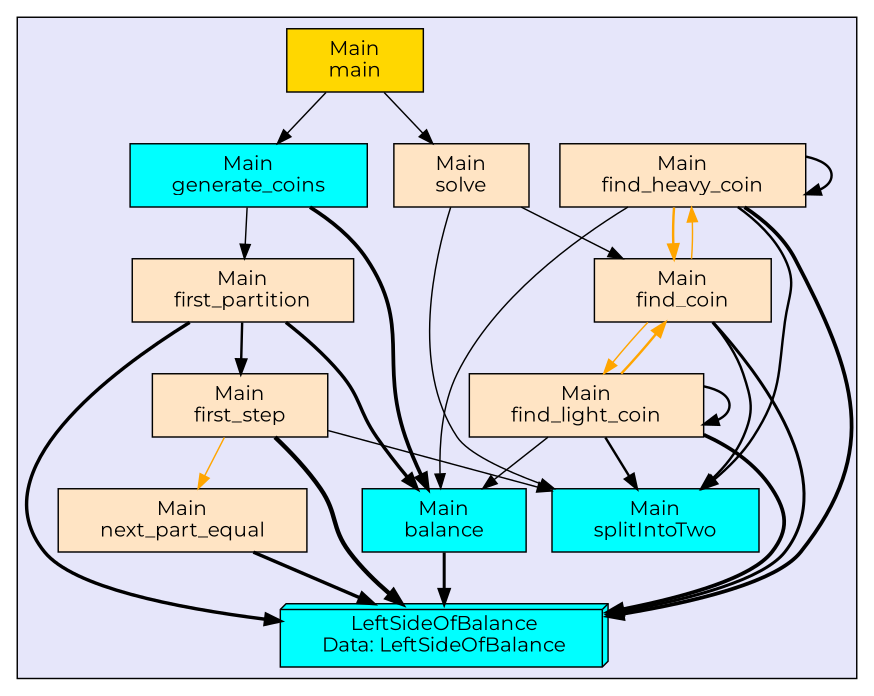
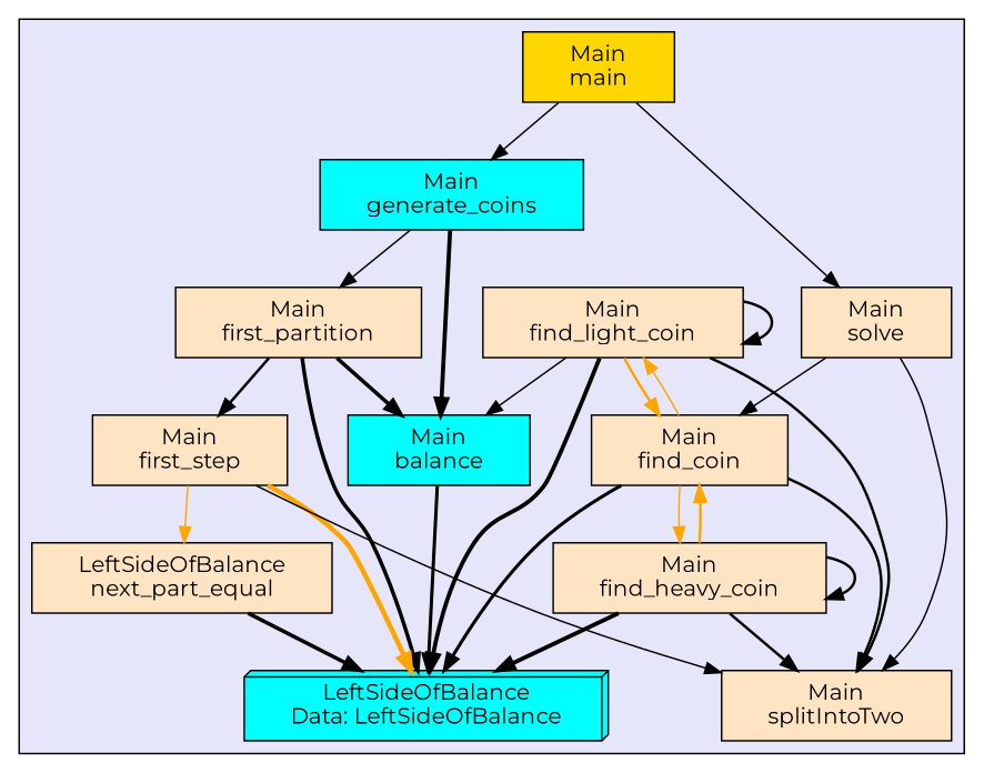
  digraph {
    fontname=Montserrat
    node [fillcolor=bisque fontname=Montserrat margin="0.4,0.1" shape=box style="filled,solid"]
    edge [color=black fontname=Montserrat penwidth=1]
    n1 [fillcolor=cyan label="LeftSideOfBalance\nData: LeftSideOfBalance" shape=box3d]
    n2 [fillcolor=cyan label="Main\nbalance"]
    n3 [label="Main\nfind_coin"]
    n4 [label="Main\nfind_heavy_coin"]
    n5 [label="Main\nfind_light_coin"]
    n6 [label="Main\nfirst_partition"]
    n7 [label="Main\nfirst_step"]
    n8 [fillcolor=cyan label="Main\ngenerate_coins"]
    n9 [fillcolor=gold label="Main\nmain"]
-   n10 [label="Main\nnext_part_equal"]
+   n10 [label="LeftSideOfBalance\nnext_part_equal"]
    n11 [label="Main\nsolve"]
-   n12 [fillcolor=cyan label="Main\nsplitIntoTwo"]
+   n12 [label="Main\nsplitIntoTwo"]
    subgraph cluster_1 {
      fillcolor=lavender
      style=filled
      n1
      n2
      n3
      n4
      n5
      n6
      n7
      n8
      n9
      n10
      n11
      n12
    }
    n2 -> n1 [penwidth=2.09861228866811]
    n3 -> n1 [penwidth=2.09861228866811]
    n3 -> n4 [color=orange]
    n3 -> n5 [color=orange]
    n3 -> n12 [penwidth=1.6931471805599454]
    n4 -> n1 [penwidth=2.6094379124341005]
-   n4 -> n2
    n4 -> n3 [color=orange penwidth=1.6931471805599454]
    n4 -> n4 [penwidth=1.6931471805599454]
    n4 -> n12 [penwidth=1.6931471805599454]
    n5 -> n1 [penwidth=2.6094379124341005]
    n5 -> n2
    n5 -> n3 [color=orange penwidth=1.6931471805599454]
    n5 -> n5 [penwidth=1.6931471805599454]
    n5 -> n12 [penwidth=1.6931471805599454]
    n6 -> n1 [penwidth=2.386294361119891]
    n6 -> n2 [penwidth=2.386294361119891]
    n6 -> n7 [penwidth=1.6931471805599454]
-   n7 -> n1 [penwidth=3.0794415416798357]
+   n7 -> n1 [color=orange penwidth=3.0794415416798357]
    n7 -> n10 [color=orange]
    n7 -> n12
    n8 -> n2 [penwidth=2.6094379124341005]
    n8 -> n6
    n9 -> n8
    n9 -> n11
    n10 -> n1 [penwidth=2.386294361119891]
    n11 -> n3
    n11 -> n12
  }
